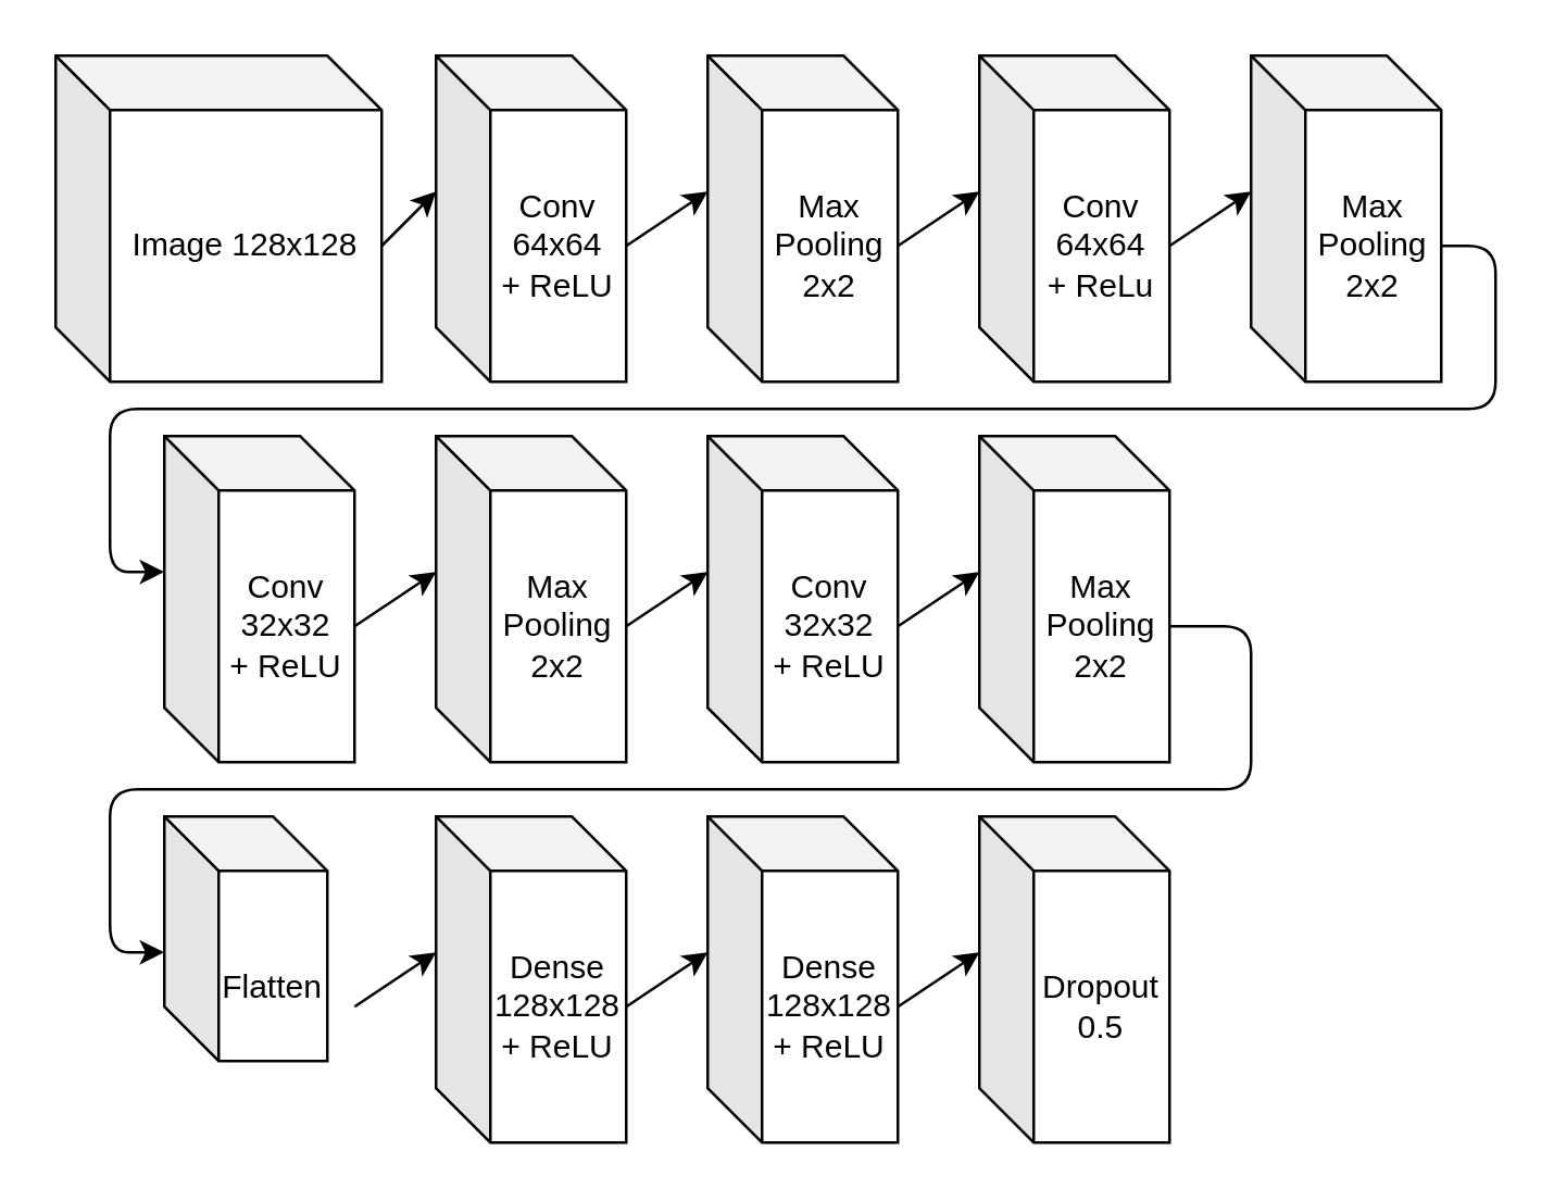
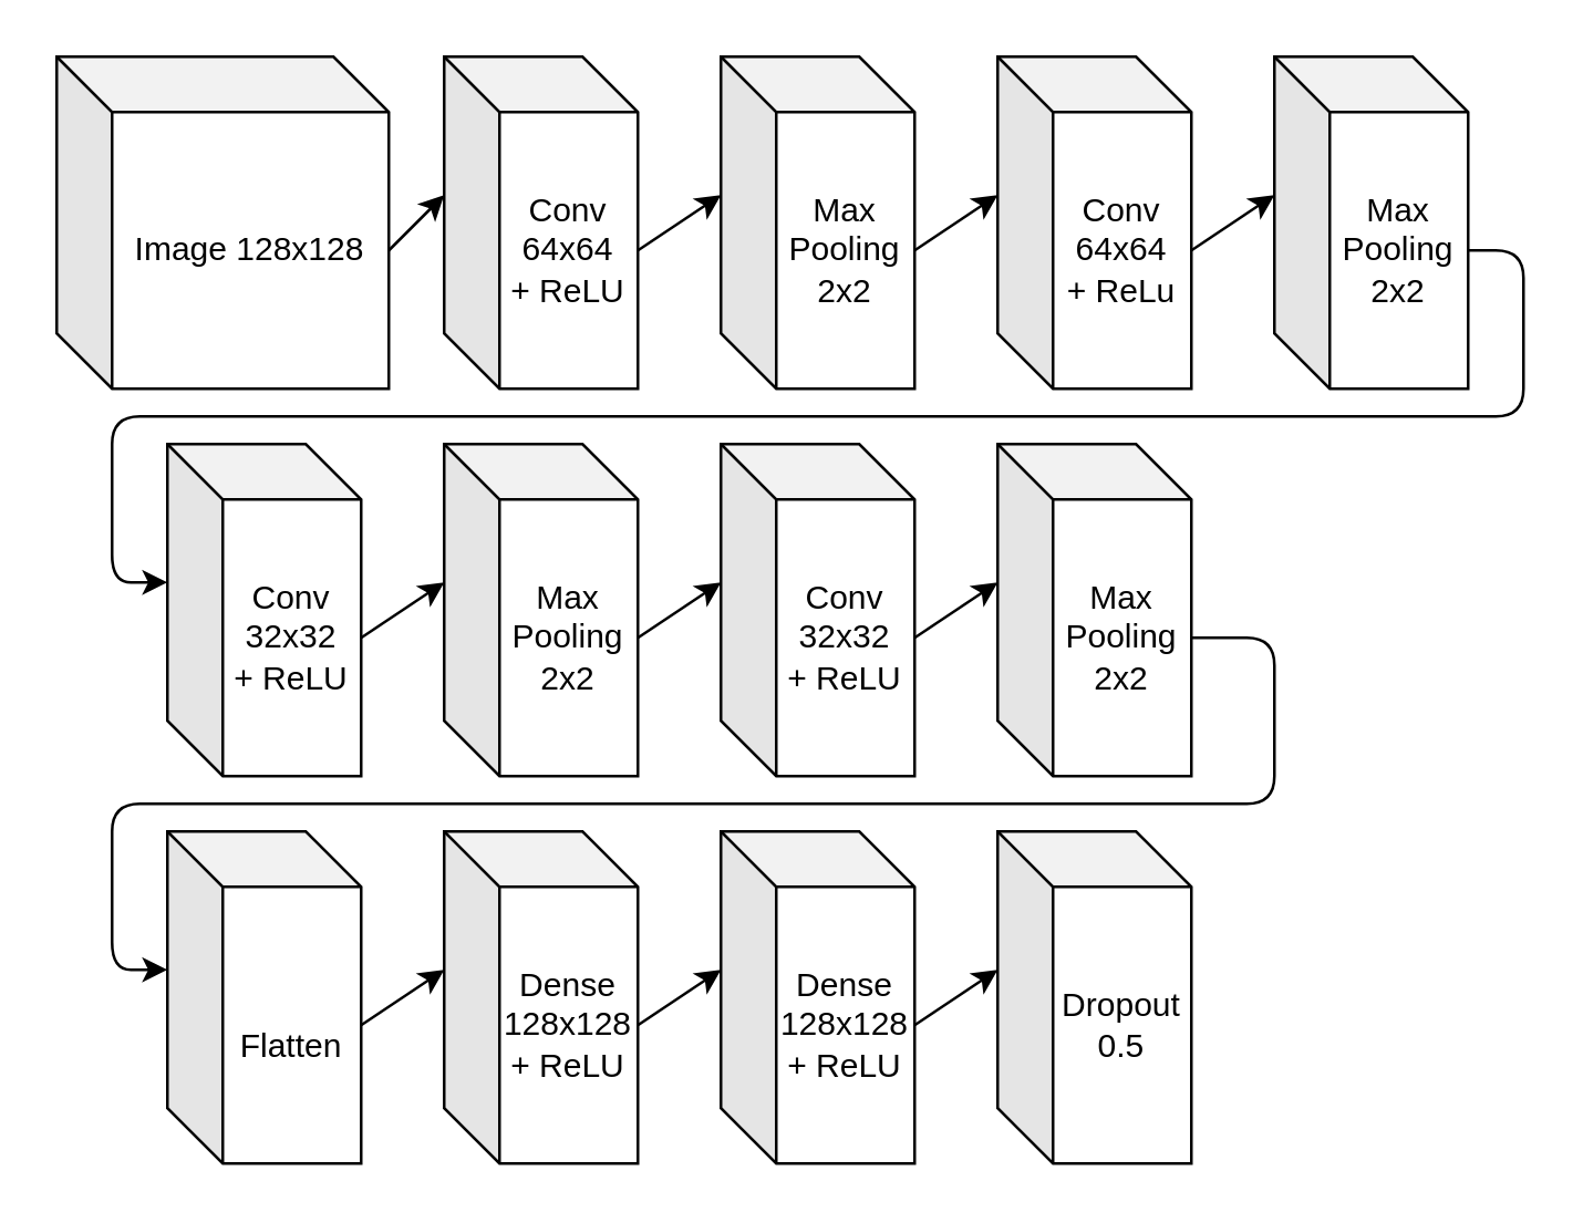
  <mxCell id="0" />
  <mxCell id="1" parent="0" />
  <mxCell id="2" value="Image 128x128" style="shape=cube;whiteSpace=wrap;html=1;boundedLbl=1;backgroundOutline=1;darkOpacity=0.05;darkOpacity2=0.1;" vertex="1" parent="1"><mxGeometry x="20" y="20" width="120" height="120" as="geometry" /></mxCell>
  <mxCell id="3" value="" style="endArrow=classic;html=1;exitX=0;exitY=0;exitDx=120;exitDy=70;exitPerimeter=0;entryX=0;entryY=0;entryDx=0;entryDy=50;entryPerimeter=0;" edge="1" parent="1" source="2" target="4"><mxGeometry width="50" height="50" relative="1" as="geometry"><mxPoint x="20" y="190" as="sourcePoint" /><mxPoint x="190" y="90" as="targetPoint" /></mxGeometry></mxCell>
  <mxCell id="4" value="Conv&lt;br&gt;64x64&lt;br&gt;+ ReLU&lt;br&gt;" style="shape=cube;whiteSpace=wrap;html=1;boundedLbl=1;backgroundOutline=1;darkOpacity=0.05;darkOpacity2=0.1;" vertex="1" parent="1"><mxGeometry x="160" y="20" width="70" height="120" as="geometry" /></mxCell>
  <mxCell id="5" value="Max&lt;br&gt;Pooling&lt;br&gt;2x2&lt;br&gt;" style="shape=cube;whiteSpace=wrap;html=1;boundedLbl=1;backgroundOutline=1;darkOpacity=0.05;darkOpacity2=0.1;" vertex="1" parent="1"><mxGeometry x="260" y="20" width="70" height="120" as="geometry" /></mxCell>
  <mxCell id="6" value="Conv&lt;br&gt;64x64&lt;br&gt;+ ReLu&lt;br&gt;" style="shape=cube;whiteSpace=wrap;html=1;boundedLbl=1;backgroundOutline=1;darkOpacity=0.05;darkOpacity2=0.1;" vertex="1" parent="1"><mxGeometry x="360" y="20" width="70" height="120" as="geometry" /></mxCell>
  <mxCell id="7" value="Max&lt;br&gt;Pooling&lt;br&gt;2x2&lt;br&gt;" style="shape=cube;whiteSpace=wrap;html=1;boundedLbl=1;backgroundOutline=1;darkOpacity=0.05;darkOpacity2=0.1;" vertex="1" parent="1"><mxGeometry x="460" y="20" width="70" height="120" as="geometry" /></mxCell>
  <mxCell id="8" value="" style="endArrow=classic;html=1;exitX=0;exitY=0;exitDx=70;exitDy=70;exitPerimeter=0;entryX=0;entryY=0;entryDx=0;entryDy=50;entryPerimeter=0;" edge="1" parent="1" source="4" target="5"><mxGeometry width="50" height="50" relative="1" as="geometry"><mxPoint x="150" y="100" as="sourcePoint" /><mxPoint x="168" y="99" as="targetPoint" /></mxGeometry></mxCell>
  <mxCell id="9" value="" style="endArrow=classic;html=1;exitX=0;exitY=0;exitDx=70;exitDy=70;exitPerimeter=0;entryX=0;entryY=0;entryDx=0;entryDy=50;entryPerimeter=0;" edge="1" parent="1" source="5" target="6"><mxGeometry width="50" height="50" relative="1" as="geometry"><mxPoint x="160" y="110" as="sourcePoint" /><mxPoint x="178" y="109" as="targetPoint" /></mxGeometry></mxCell>
  <mxCell id="10" value="" style="endArrow=classic;html=1;exitX=0;exitY=0;exitDx=70;exitDy=70;exitPerimeter=0;entryX=0;entryY=0;entryDx=0;entryDy=50;entryPerimeter=0;" edge="1" parent="1" source="6" target="7"><mxGeometry width="50" height="50" relative="1" as="geometry"><mxPoint x="170" y="120" as="sourcePoint" /><mxPoint x="188" y="119" as="targetPoint" /></mxGeometry></mxCell>
  <mxCell id="11" value="" style="endArrow=classic;html=1;exitX=0;exitY=0;exitDx=70;exitDy=70;exitPerimeter=0;entryX=0;entryY=0;entryDx=0;entryDy=50;entryPerimeter=0;" edge="1" parent="1" source="7" target="18"><mxGeometry width="50" height="50" relative="1" as="geometry"><mxPoint x="50" y="370" as="sourcePoint" /><mxPoint x="170" y="360" as="targetPoint" /><Array as="points"><mxPoint x="550" y="90" /><mxPoint x="550" y="150" /><mxPoint x="40" y="150" /><mxPoint x="40" y="210" /></Array></mxGeometry></mxCell>
  <mxCell id="12" value="Max&lt;br&gt;Pooling&lt;br&gt;2x2&lt;br&gt;" style="shape=cube;whiteSpace=wrap;html=1;boundedLbl=1;backgroundOutline=1;darkOpacity=0.05;darkOpacity2=0.1;" vertex="1" parent="1"><mxGeometry x="160" y="160" width="70" height="120" as="geometry" /></mxCell>
  <mxCell id="13" value="Conv&lt;br&gt;32x32&lt;br&gt;+&amp;nbsp;ReLU&lt;br&gt;" style="shape=cube;whiteSpace=wrap;html=1;boundedLbl=1;backgroundOutline=1;darkOpacity=0.05;darkOpacity2=0.1;" vertex="1" parent="1"><mxGeometry x="260" y="160" width="70" height="120" as="geometry" /></mxCell>
  <mxCell id="14" value="Max&lt;br&gt;Pooling&lt;br&gt;2x2&lt;br&gt;" style="shape=cube;whiteSpace=wrap;html=1;boundedLbl=1;backgroundOutline=1;darkOpacity=0.05;darkOpacity2=0.1;" vertex="1" parent="1"><mxGeometry x="360" y="160" width="70" height="120" as="geometry" /></mxCell>
  <mxCell id="15" value="" style="endArrow=classic;html=1;exitX=0;exitY=0;exitDx=70;exitDy=70;exitPerimeter=0;entryX=0;entryY=0;entryDx=0;entryDy=50;entryPerimeter=0;" edge="1" parent="1" target="12" source="18"><mxGeometry width="50" height="50" relative="1" as="geometry"><mxPoint x="130" y="230" as="sourcePoint" /><mxPoint x="68" y="239" as="targetPoint" /></mxGeometry></mxCell>
  <mxCell id="16" value="" style="endArrow=classic;html=1;exitX=0;exitY=0;exitDx=70;exitDy=70;exitPerimeter=0;entryX=0;entryY=0;entryDx=0;entryDy=50;entryPerimeter=0;" edge="1" parent="1" source="12" target="13"><mxGeometry width="50" height="50" relative="1" as="geometry"><mxPoint x="60" y="250" as="sourcePoint" /><mxPoint x="78" y="249" as="targetPoint" /></mxGeometry></mxCell>
  <mxCell id="17" value="" style="endArrow=classic;html=1;exitX=0;exitY=0;exitDx=70;exitDy=70;exitPerimeter=0;entryX=0;entryY=0;entryDx=0;entryDy=50;entryPerimeter=0;" edge="1" parent="1" source="13" target="14"><mxGeometry width="50" height="50" relative="1" as="geometry"><mxPoint x="70" y="260" as="sourcePoint" /><mxPoint x="88" y="259" as="targetPoint" /></mxGeometry></mxCell>
  <mxCell id="18" value="Conv&lt;br&gt;32x32&lt;br&gt;+&amp;nbsp;ReLU&lt;br&gt;" style="shape=cube;whiteSpace=wrap;html=1;boundedLbl=1;backgroundOutline=1;darkOpacity=0.05;darkOpacity2=0.1;" vertex="1" parent="1"><mxGeometry x="60" y="160" width="70" height="120" as="geometry" /></mxCell>
  <mxCell id="19" value="Dense&lt;br&gt;128x128&lt;br&gt;+ ReLU&lt;br&gt;" style="shape=cube;whiteSpace=wrap;html=1;boundedLbl=1;backgroundOutline=1;darkOpacity=0.05;darkOpacity2=0.1;" vertex="1" parent="1"><mxGeometry x="160" y="300" width="70" height="120" as="geometry" /></mxCell>
  <mxCell id="20" value="Dense&lt;br&gt;128x128&lt;br&gt;+ ReLU&lt;br&gt;" style="shape=cube;whiteSpace=wrap;html=1;boundedLbl=1;backgroundOutline=1;darkOpacity=0.05;darkOpacity2=0.1;" vertex="1" parent="1"><mxGeometry x="260" y="300" width="70" height="120" as="geometry" /></mxCell>
  <mxCell id="21" value="Dropout&lt;br&gt;0.5&lt;br&gt;" style="shape=cube;whiteSpace=wrap;html=1;boundedLbl=1;backgroundOutline=1;darkOpacity=0.05;darkOpacity2=0.1;" vertex="1" parent="1"><mxGeometry x="360" y="300" width="70" height="120" as="geometry" /></mxCell>
  <mxCell id="22" value="" style="endArrow=classic;html=1;exitX=0;exitY=0;exitDx=70;exitDy=70;exitPerimeter=0;entryX=0;entryY=0;entryDx=0;entryDy=50;entryPerimeter=0;" edge="1" parent="1" source="25" target="19"><mxGeometry width="50" height="50" relative="1" as="geometry"><mxPoint x="130" y="370" as="sourcePoint" /><mxPoint x="68" y="379" as="targetPoint" /></mxGeometry></mxCell>
  <mxCell id="23" value="" style="endArrow=classic;html=1;exitX=0;exitY=0;exitDx=70;exitDy=70;exitPerimeter=0;entryX=0;entryY=0;entryDx=0;entryDy=50;entryPerimeter=0;" edge="1" parent="1" source="19" target="20"><mxGeometry width="50" height="50" relative="1" as="geometry"><mxPoint x="60" y="390" as="sourcePoint" /><mxPoint x="78" y="389" as="targetPoint" /></mxGeometry></mxCell>
  <mxCell id="24" value="" style="endArrow=classic;html=1;exitX=0;exitY=0;exitDx=70;exitDy=70;exitPerimeter=0;entryX=0;entryY=0;entryDx=0;entryDy=50;entryPerimeter=0;" edge="1" parent="1" source="20" target="21"><mxGeometry width="50" height="50" relative="1" as="geometry"><mxPoint x="70" y="400" as="sourcePoint" /><mxPoint x="88" y="399" as="targetPoint" /></mxGeometry></mxCell>
- <mxCell id="25" value="&lt;br&gt;Flatten&lt;br&gt;" style="shape=cube;whiteSpace=wrap;html=1;boundedLbl=1;backgroundOutline=1;darkOpacity=0.05;darkOpacity2=0.1;" vertex="1" parent="1"><mxGeometry x="60" y="300" width="60" height="90" as="geometry" /></mxCell>
+ <mxCell id="25" value="&lt;br&gt;Flatten&lt;br&gt;" style="shape=cube;whiteSpace=wrap;html=1;boundedLbl=1;backgroundOutline=1;darkOpacity=0.05;darkOpacity2=0.1;" vertex="1" parent="1"><mxGeometry x="60" y="300" width="70" height="120" as="geometry" /></mxCell>
  <mxCell id="26" value="" style="endArrow=classic;html=1;exitX=0;exitY=0;exitDx=70;exitDy=70;exitPerimeter=0;entryX=0;entryY=0;entryDx=0;entryDy=50;entryPerimeter=0;" edge="1" parent="1" source="14" target="25"><mxGeometry width="50" height="50" relative="1" as="geometry"><mxPoint x="480" y="210" as="sourcePoint" /><mxPoint x="20" y="350" as="targetPoint" /><Array as="points"><mxPoint x="460" y="230" /><mxPoint x="460" y="290" /><mxPoint x="40" y="290" /><mxPoint x="40" y="350" /></Array></mxGeometry></mxCell>
